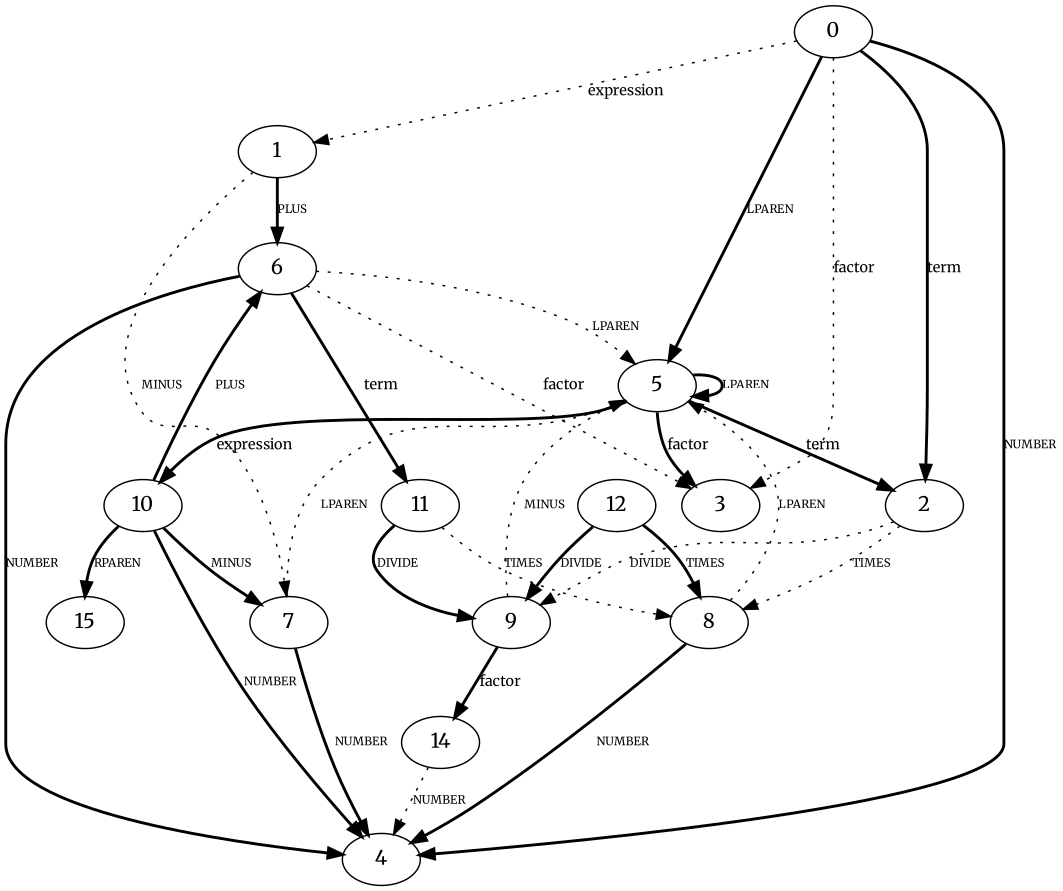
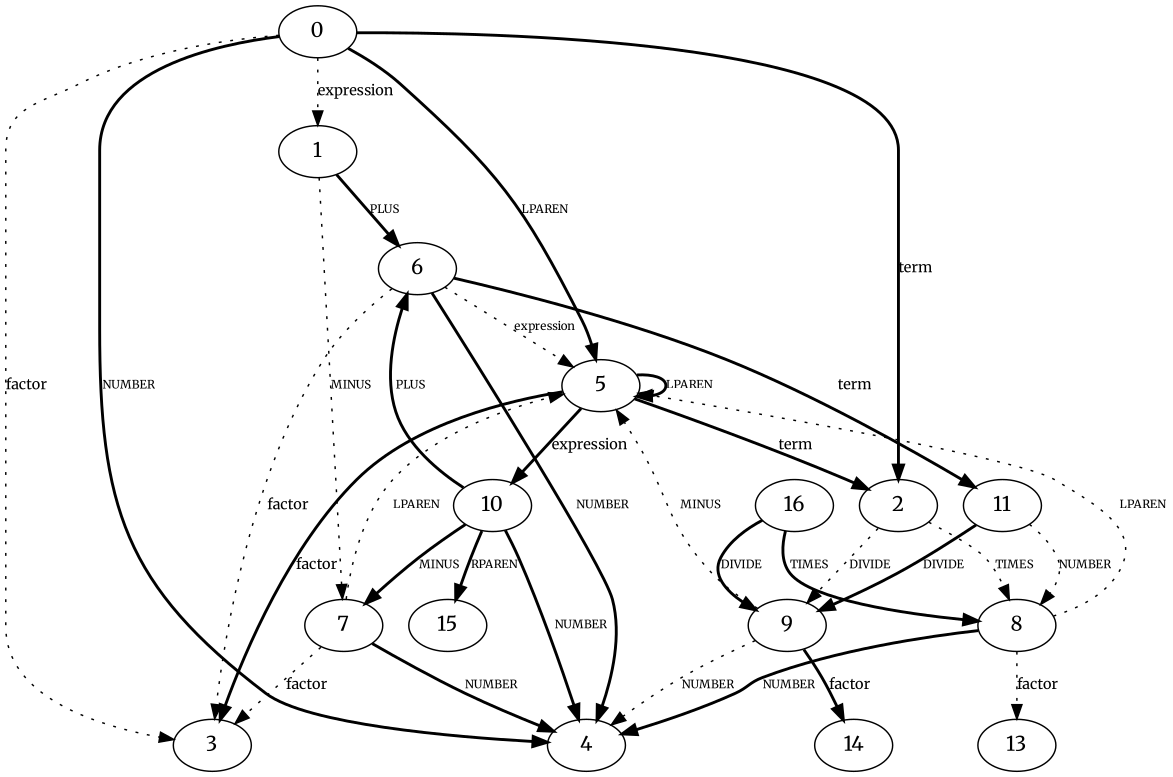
  digraph {
    bgcolor=white
    fontname=Merriweather
    node [fontname=Merriweather]
    edge [color=black fontname=Merriweather fontsize=8 style=bold]
    0
    1
    2
    3
    4
    5
    6
    7
    8
    9
    10
    11
+   13
    14
    15
-   12
+   12 [label=16]
    0 -> 1 [fontsize=10 label=expression style=dotted]
    0 -> 2 [fontsize=10 label=term]
    0 -> 3 [fontsize=10 label=factor style=dotted]
    0 -> 4 [label=NUMBER]
    0 -> 5 [label=LPAREN]
    1 -> 6 [label=PLUS]
    1 -> 7 [label=MINUS style=dotted]
    2 -> 8 [label=TIMES style=dotted]
    2 -> 9 [label=DIVIDE style=dotted]
    5 -> 2 [fontsize=10 label=term]
    5 -> 3 [fontsize=10 label=factor]
    5 -> 5 [label=LPAREN]
    5 -> 10 [fontsize=10 label=expression]
    6 -> 3 [fontsize=10 label=factor style=dotted]
    6 -> 4 [label=NUMBER]
-   6 -> 5 [label=LPAREN style=dotted]
+   6 -> 5 [label=expression style=dotted]
    6 -> 11 [fontsize=10 label=term]
+   7 -> 3 [fontsize=10 label=factor style=dotted]
    7 -> 4 [label=NUMBER]
    7 -> 5 [label=LPAREN style=dotted]
    8 -> 4 [label=NUMBER]
    8 -> 5 [label=LPAREN style=dotted]
-   14 -> 4 [label=NUMBER style=dotted]
+   8 -> 13 [fontsize=10 label=factor style=dotted]
+   9 -> 4 [label=NUMBER style=dotted]
    9 -> 5 [label=MINUS style=dotted]
    9 -> 14 [fontsize=10 label=factor]
    10 -> 4 [label=NUMBER]
    10 -> 6 [label=PLUS]
    10 -> 7 [label=MINUS]
    10 -> 15 [label=RPAREN]
-   11 -> 8 [label=TIMES style=dotted]
+   11 -> 8 [label=NUMBER style=dotted]
    11 -> 9 [label=DIVIDE]
    12 -> 8 [label=TIMES]
    12 -> 9 [label=DIVIDE]
  }
